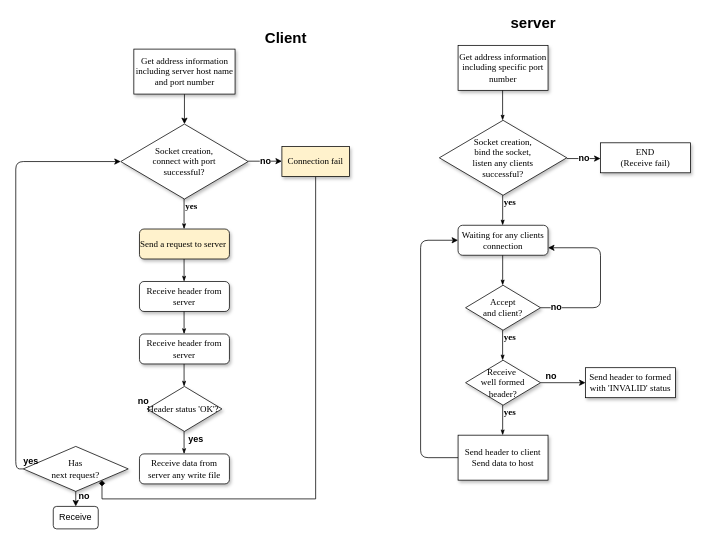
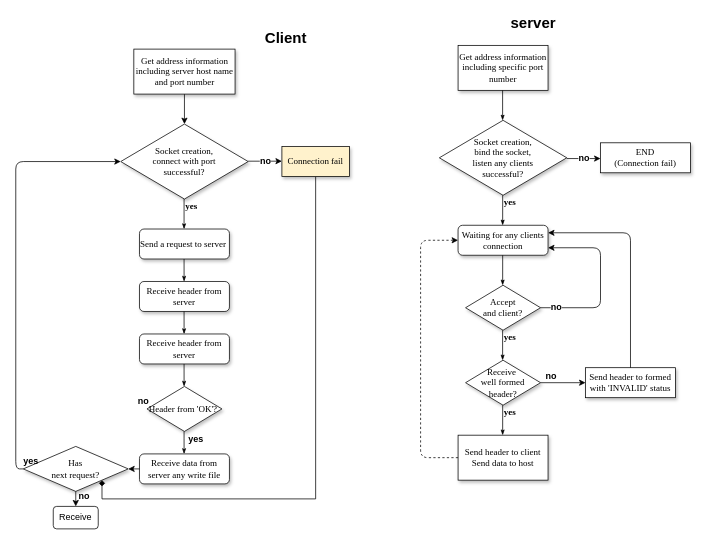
  <mxCell id="0" />
  <mxCell id="1" parent="0" />
  <mxCell id="2" value="Get address information including specific port number" style="rounded=0;whiteSpace=wrap;html=1;shadow=1;labelBackgroundColor=none;strokeWidth=1;fontFamily=Verdana;fontSize=12;align=center;" vertex="1" parent="1"><mxGeometry x="610" y="60" width="120" height="60" as="geometry" /></mxCell>
  <mxCell id="3" value="Socket creation,&lt;br style=&quot;font-size: 12px;&quot;&gt;bind the socket,&lt;br style=&quot;font-size: 12px;&quot;&gt;listen any clients&lt;br style=&quot;font-size: 12px;&quot;&gt;successful?" style="rhombus;whiteSpace=wrap;html=1;rounded=0;shadow=1;labelBackgroundColor=none;strokeWidth=1;fontFamily=Verdana;fontSize=12;align=center;" vertex="1" parent="1"><mxGeometry x="585" y="160" width="170" height="100" as="geometry" /></mxCell>
  <mxCell id="4" value="&lt;b style=&quot;font-size: 12px;&quot;&gt;yes&lt;/b&gt;" style="edgeStyle=orthogonalEdgeStyle;rounded=0;html=1;labelBackgroundColor=none;startSize=5;endArrow=classicThin;endFill=1;endSize=5;jettySize=auto;orthogonalLoop=1;strokeWidth=1;fontFamily=Verdana;fontSize=12;" edge="1" parent="1"><mxGeometry x="-0.5" y="10" relative="1" as="geometry"><mxPoint as="offset" /><mxPoint x="669.469" y="260.005" as="sourcePoint" /><mxPoint x="669.469" y="300.04" as="targetPoint" /><Array as="points"><mxPoint x="669.41" y="300.04" /></Array></mxGeometry></mxCell>
  <mxCell id="5" value="" style="edgeStyle=orthogonalEdgeStyle;rounded=0;html=1;labelBackgroundColor=none;startSize=5;endArrow=classicThin;endFill=1;endSize=5;jettySize=auto;orthogonalLoop=1;strokeWidth=1;fontFamily=Verdana;fontSize=12;" edge="1" parent="1"><mxGeometry x="-0.5" y="10" relative="1" as="geometry"><mxPoint as="offset" /><mxPoint x="669.409" y="120.005" as="sourcePoint" /><mxPoint x="669.409" y="160.04" as="targetPoint" /><Array as="points"><mxPoint x="669.35" y="160.04" /></Array></mxGeometry></mxCell>
  <mxCell id="6" value="Accept&lt;br style=&quot;font-size: 12px;&quot;&gt;and client?" style="rhombus;whiteSpace=wrap;html=1;rounded=0;shadow=1;labelBackgroundColor=none;strokeWidth=1;fontFamily=Verdana;fontSize=12;align=center;" vertex="1" parent="1"><mxGeometry x="620" y="380" width="100" height="60" as="geometry" /></mxCell>
  <mxCell id="7" value="&lt;b style=&quot;font-size: 12px;&quot;&gt;yes&lt;/b&gt;" style="edgeStyle=orthogonalEdgeStyle;rounded=0;html=1;labelBackgroundColor=none;startSize=5;endArrow=classicThin;endFill=1;endSize=5;jettySize=auto;orthogonalLoop=1;strokeWidth=1;fontFamily=Verdana;fontSize=12;" edge="1" parent="1"><mxGeometry x="-0.5" y="10" relative="1" as="geometry"><mxPoint as="offset" /><mxPoint x="669.409" y="440.005" as="sourcePoint" /><mxPoint x="669.409" y="480.04" as="targetPoint" /><Array as="points"><mxPoint x="669.35" y="480.04" /></Array></mxGeometry></mxCell>
  <mxCell id="8" value="Receive&amp;nbsp;&lt;br style=&quot;font-size: 12px;&quot;&gt;well formed header?" style="rhombus;whiteSpace=wrap;html=1;rounded=0;shadow=1;labelBackgroundColor=none;strokeWidth=1;fontFamily=Verdana;fontSize=12;align=center;" vertex="1" parent="1"><mxGeometry x="620" y="480" width="100" height="60" as="geometry" /></mxCell>
  <mxCell id="9" value="&lt;b style=&quot;font-size: 12px;&quot;&gt;yes&lt;/b&gt;" style="edgeStyle=orthogonalEdgeStyle;rounded=0;html=1;labelBackgroundColor=none;startSize=5;endArrow=classicThin;endFill=1;endSize=5;jettySize=auto;orthogonalLoop=1;strokeWidth=1;fontFamily=Verdana;fontSize=12;" edge="1" parent="1"><mxGeometry x="-0.5" y="10" relative="1" as="geometry"><mxPoint as="offset" /><mxPoint x="669.469" y="540.005" as="sourcePoint" /><mxPoint x="669.469" y="580.04" as="targetPoint" /><Array as="points"><mxPoint x="669.41" y="580.04" /></Array></mxGeometry></mxCell>
  <mxCell id="10" value="Send header to client&lt;br style=&quot;font-size: 12px;&quot;&gt;Send data to host" style="rounded=0;whiteSpace=wrap;html=1;shadow=1;labelBackgroundColor=none;strokeWidth=1;fontFamily=Verdana;fontSize=12;align=center;" vertex="1" parent="1"><mxGeometry x="610" y="580" width="120" height="60" as="geometry" /></mxCell>
  <mxCell id="11" value="Waiting for any clients connection" style="rounded=1;whiteSpace=wrap;html=1;shadow=1;labelBackgroundColor=none;strokeWidth=1;fontFamily=Verdana;fontSize=12;align=center;" vertex="1" parent="1"><mxGeometry x="610" y="300" width="120" height="40" as="geometry" /></mxCell>
  <mxCell id="12" value="" style="edgeStyle=orthogonalEdgeStyle;rounded=0;html=1;labelBackgroundColor=none;startSize=5;endArrow=classicThin;endFill=1;endSize=5;jettySize=auto;orthogonalLoop=1;strokeWidth=1;fontFamily=Verdana;fontSize=12;" edge="1" parent="1"><mxGeometry x="-0.5" y="10" relative="1" as="geometry"><mxPoint as="offset" /><mxPoint x="669.469" y="340.005" as="sourcePoint" /><mxPoint x="669.469" y="380.04" as="targetPoint" /><Array as="points"><mxPoint x="669.41" y="380.04" /></Array></mxGeometry></mxCell>
  <mxCell id="13" value="" style="endArrow=classic;html=1;entryX=1;entryY=0.75;entryDx=0;entryDy=0;fontSize=12;" edge="1" parent="1" target="11"><mxGeometry width="50" height="50" relative="1" as="geometry"><mxPoint x="720" y="410" as="sourcePoint" /><mxPoint x="740" y="320" as="targetPoint" /><Array as="points"><mxPoint x="720" y="410" /><mxPoint x="800" y="410" /><mxPoint x="800" y="330" /></Array></mxGeometry></mxCell>
  <mxCell id="14" value="&lt;b style=&quot;font-size: 12px;&quot;&gt;no&lt;/b&gt;" style="edgeLabel;html=1;align=center;verticalAlign=middle;resizable=0;points=[];fontSize=12;" vertex="1" connectable="0" parent="13"><mxGeometry x="-0.825" y="1" relative="1" as="geometry"><mxPoint as="offset" /></mxGeometry></mxCell>
  <mxCell id="15" value="" style="endArrow=classic;html=1;fontSize=12;" edge="1" parent="1"><mxGeometry width="50" height="50" relative="1" as="geometry"><mxPoint x="720" y="510" as="sourcePoint" /><mxPoint x="780" y="510" as="targetPoint" /></mxGeometry></mxCell>
  <mxCell id="16" value="&lt;b style=&quot;font-size: 12px;&quot;&gt;no&lt;/b&gt;" style="edgeLabel;html=1;align=center;verticalAlign=middle;resizable=0;points=[];fontSize=12;" vertex="1" connectable="0" parent="15"><mxGeometry x="-0.59" y="-1" relative="1" as="geometry"><mxPoint x="1" y="-11" as="offset" /></mxGeometry></mxCell>
  <mxCell id="17" value="Send header to formed with 'INVALID' status" style="whiteSpace=wrap;html=1;rounded=0;shadow=1;labelBackgroundColor=none;strokeWidth=1;fontFamily=Verdana;fontSize=12;align=center;spacing=6;" vertex="1" parent="1"><mxGeometry x="780" y="490" width="120" height="40" as="geometry" /></mxCell>
- <mxCell id="19" value="" style="endArrow=classic;html=1;exitX=0;exitY=0.5;exitDx=0;exitDy=0;entryX=0;entryY=0.5;entryDx=0;entryDy=0;fontSize=12;" edge="1" parent="1" source="10" target="11"><mxGeometry width="50" height="50" relative="1" as="geometry"><mxPoint x="550" y="630" as="sourcePoint" /><mxPoint x="560" y="320" as="targetPoint" /><Array as="points"><mxPoint x="560" y="610" /><mxPoint x="560" y="320" /></Array></mxGeometry></mxCell>
+ <mxCell id="18" value="" style="endArrow=classic;html=1;exitX=0.5;exitY=0;exitDx=0;exitDy=0;entryX=1;entryY=0.25;entryDx=0;entryDy=0;fontSize=12;" edge="1" parent="1" source="17" target="11"><mxGeometry width="50" height="50" relative="1" as="geometry"><mxPoint x="840" y="480" as="sourcePoint" /><mxPoint x="840" y="310" as="targetPoint" /><Array as="points"><mxPoint x="840" y="310" /></Array></mxGeometry></mxCell>
+ <mxCell id="19" value="" style="endArrow=classic;html=1;exitX=0;exitY=0.5;exitDx=0;exitDy=0;entryX=0;entryY=0.5;entryDx=0;entryDy=0;fontSize=12;dashed=1;" edge="1" parent="1" source="10" target="11"><mxGeometry width="50" height="50" relative="1" as="geometry"><mxPoint x="550" y="630" as="sourcePoint" /><mxPoint x="560" y="320" as="targetPoint" /><Array as="points"><mxPoint x="560" y="610" /><mxPoint x="560" y="320" /></Array></mxGeometry></mxCell>
  <mxCell id="20" value="&lt;b style=&quot;font-size: 12px;&quot;&gt;no&lt;/b&gt;" style="endArrow=classic;html=1;fontSize=12;" edge="1" parent="1"><mxGeometry width="50" height="50" relative="1" as="geometry"><mxPoint x="755" y="211" as="sourcePoint" /><mxPoint x="800" y="211" as="targetPoint" /></mxGeometry></mxCell>
- <mxCell id="21" value="END&lt;br style=&quot;font-size: 12px;&quot;&gt;(Receive fail)" style="rounded=0;whiteSpace=wrap;html=1;shadow=1;labelBackgroundColor=none;strokeWidth=1;fontFamily=Verdana;fontSize=12;align=center;" vertex="1" parent="1"><mxGeometry x="800" y="190" width="120" height="40" as="geometry" /></mxCell>
+ <mxCell id="21" value="END&lt;br style=&quot;font-size: 12px;&quot;&gt;(Connection fail)" style="rounded=0;whiteSpace=wrap;html=1;shadow=1;labelBackgroundColor=none;strokeWidth=1;fontFamily=Verdana;fontSize=12;align=center;" vertex="1" parent="1"><mxGeometry x="800" y="190" width="120" height="40" as="geometry" /></mxCell>
  <mxCell id="22" value="" style="edgeStyle=orthogonalEdgeStyle;rounded=0;orthogonalLoop=1;jettySize=auto;html=1;fontSize=12;" edge="1" parent="1" source="23" target="24"><mxGeometry relative="1" as="geometry" /></mxCell>
  <mxCell id="23" value="Get address information including server host name and port number" style="rounded=0;whiteSpace=wrap;html=1;shadow=1;labelBackgroundColor=none;strokeWidth=1;fontFamily=Verdana;fontSize=12;align=center;" vertex="1" parent="1"><mxGeometry x="177.5" y="65" width="135" height="60" as="geometry" /></mxCell>
  <mxCell id="24" value="Socket creation,&lt;br style=&quot;font-size: 12px;&quot;&gt;connect with port&lt;br style=&quot;font-size: 12px;&quot;&gt;successful?" style="rhombus;whiteSpace=wrap;html=1;rounded=0;shadow=1;labelBackgroundColor=none;strokeWidth=1;fontFamily=Verdana;fontSize=12;align=center;" vertex="1" parent="1"><mxGeometry x="160" y="165" width="170" height="100" as="geometry" /></mxCell>
  <mxCell id="25" value="&lt;b style=&quot;font-size: 12px;&quot;&gt;yes&lt;/b&gt;" style="edgeStyle=orthogonalEdgeStyle;rounded=0;html=1;labelBackgroundColor=none;startSize=5;endArrow=classicThin;endFill=1;endSize=5;jettySize=auto;orthogonalLoop=1;strokeWidth=1;fontFamily=Verdana;fontSize=12;" edge="1" parent="1"><mxGeometry x="-0.5" y="10" relative="1" as="geometry"><mxPoint as="offset" /><mxPoint x="244.53" y="265.005" as="sourcePoint" /><mxPoint x="244.499" y="305.04" as="targetPoint" /><Array as="points"><mxPoint x="244.44" y="305.04" /></Array></mxGeometry></mxCell>
  <mxCell id="26" value="&lt;b style=&quot;font-size: 12px;&quot;&gt;no&lt;/b&gt;" style="endArrow=classic;html=1;fontSize=12;" edge="1" parent="1"><mxGeometry width="50" height="50" relative="1" as="geometry"><mxPoint x="330" y="214.5" as="sourcePoint" /><mxPoint x="375" y="214.5" as="targetPoint" /></mxGeometry></mxCell>
  <mxCell id="27" style="edgeStyle=orthogonalEdgeStyle;rounded=0;orthogonalLoop=1;jettySize=auto;html=1;entryX=1;entryY=1;entryDx=0;entryDy=0;fontSize=12;endArrow=diamond;" edge="1" parent="1" source="28" target="40"><mxGeometry relative="1" as="geometry"><mxPoint x="140" y="665" as="targetPoint" /><Array as="points"><mxPoint x="420" y="665" /><mxPoint x="135" y="665" /></Array></mxGeometry></mxCell>
  <mxCell id="28" value="Connection fail" style="rounded=0;whiteSpace=wrap;html=1;shadow=1;labelBackgroundColor=none;strokeWidth=1;fontFamily=Verdana;fontSize=12;align=center;fillColor=#fff2cc;" vertex="1" parent="1"><mxGeometry x="375" y="195" width="90" height="40" as="geometry" /></mxCell>
- <mxCell id="29" value="Send a request to server&amp;nbsp;" style="rounded=1;whiteSpace=wrap;html=1;shadow=1;labelBackgroundColor=none;strokeWidth=1;fontFamily=Verdana;fontSize=12;align=center;fillColor=#fff2cc;" vertex="1" parent="1"><mxGeometry x="185" y="305" width="120" height="40" as="geometry" /></mxCell>
+ <mxCell id="29" value="Send a request to server&amp;nbsp;" style="rounded=1;whiteSpace=wrap;html=1;shadow=1;labelBackgroundColor=none;strokeWidth=1;fontFamily=Verdana;fontSize=12;align=center;" vertex="1" parent="1"><mxGeometry x="185" y="305" width="120" height="40" as="geometry" /></mxCell>
  <mxCell id="30" value="Receive header from server" style="rounded=1;whiteSpace=wrap;html=1;shadow=1;labelBackgroundColor=none;strokeWidth=1;fontFamily=Verdana;fontSize=12;align=center;" vertex="1" parent="1"><mxGeometry x="185" y="375" width="120" height="40" as="geometry" /></mxCell>
  <mxCell id="31" value="" style="edgeStyle=orthogonalEdgeStyle;rounded=0;html=1;labelBackgroundColor=none;startSize=5;endArrow=classicThin;endFill=1;endSize=5;jettySize=auto;orthogonalLoop=1;strokeWidth=1;fontFamily=Verdana;fontSize=12;" edge="1" parent="1"><mxGeometry x="-0.5" y="10" relative="1" as="geometry"><mxPoint as="offset" /><mxPoint x="245" y="345" as="sourcePoint" /><mxPoint x="244.509" y="375.04" as="targetPoint" /><Array as="points"><mxPoint x="244.45" y="375.04" /></Array></mxGeometry></mxCell>
  <mxCell id="32" value="" style="edgeStyle=orthogonalEdgeStyle;rounded=0;html=1;labelBackgroundColor=none;startSize=5;endArrow=classicThin;endFill=1;endSize=5;jettySize=auto;orthogonalLoop=1;strokeWidth=1;fontFamily=Verdana;fontSize=12;" edge="1" parent="1"><mxGeometry x="-0.5" y="10" relative="1" as="geometry"><mxPoint as="offset" /><mxPoint x="245" y="415" as="sourcePoint" /><mxPoint x="244.509" y="445.04" as="targetPoint" /><Array as="points"><mxPoint x="244.45" y="445.04" /></Array></mxGeometry></mxCell>
  <mxCell id="33" value="Receive header from server" style="rounded=1;whiteSpace=wrap;html=1;shadow=1;labelBackgroundColor=none;strokeWidth=1;fontFamily=Verdana;fontSize=12;align=center;" vertex="1" parent="1"><mxGeometry x="185" y="445" width="120" height="40" as="geometry" /></mxCell>
- <mxCell id="34" value="Header status 'OK'?&amp;nbsp;" style="rhombus;whiteSpace=wrap;html=1;rounded=0;shadow=1;labelBackgroundColor=none;strokeWidth=1;fontFamily=Verdana;fontSize=12;align=center;" vertex="1" parent="1"><mxGeometry x="195" y="515" width="100" height="60" as="geometry" /></mxCell>
+ <mxCell id="34" value="Header from 'OK'?&amp;nbsp;" style="rhombus;whiteSpace=wrap;html=1;rounded=0;shadow=1;labelBackgroundColor=none;strokeWidth=1;fontFamily=Verdana;fontSize=12;align=center;" vertex="1" parent="1"><mxGeometry x="195" y="515" width="100" height="60" as="geometry" /></mxCell>
  <mxCell id="35" value="" style="edgeStyle=orthogonalEdgeStyle;rounded=0;html=1;labelBackgroundColor=none;startSize=5;endArrow=classicThin;endFill=1;endSize=5;jettySize=auto;orthogonalLoop=1;strokeWidth=1;fontFamily=Verdana;fontSize=12;" edge="1" parent="1"><mxGeometry x="-0.5" y="10" relative="1" as="geometry"><mxPoint as="offset" /><mxPoint x="245" y="485" as="sourcePoint" /><mxPoint x="244.509" y="515.04" as="targetPoint" /><Array as="points"><mxPoint x="244.45" y="515.04" /></Array></mxGeometry></mxCell>
  <mxCell id="36" value="" style="edgeStyle=orthogonalEdgeStyle;rounded=0;html=1;labelBackgroundColor=none;startSize=5;endArrow=classicThin;endFill=1;endSize=5;jettySize=auto;orthogonalLoop=1;strokeWidth=1;fontFamily=Verdana;fontSize=12;" edge="1" parent="1"><mxGeometry x="-0.5" y="10" relative="1" as="geometry"><mxPoint as="offset" /><mxPoint x="244.5" y="575" as="sourcePoint" /><mxPoint x="244.509" y="605.04" as="targetPoint" /><Array as="points"><mxPoint x="245" y="585" /><mxPoint x="245" y="585" /></Array></mxGeometry></mxCell>
  <mxCell id="37" value="yes" style="text;html=1;align=center;verticalAlign=middle;resizable=0;points=[];autosize=1;fontStyle=1;fontSize=12;" vertex="1" parent="1"><mxGeometry x="240" y="575" width="40" height="20" as="geometry" /></mxCell>
  <mxCell id="38" value="Receive data from server any write file" style="rounded=1;whiteSpace=wrap;html=1;shadow=1;labelBackgroundColor=none;strokeWidth=1;fontFamily=Verdana;fontSize=12;align=center;" vertex="1" parent="1"><mxGeometry x="185" y="605" width="120" height="40" as="geometry" /></mxCell>
+ <mxCell id="39" value="" style="endArrow=classic;html=1;exitX=0;exitY=0.5;exitDx=0;exitDy=0;fontSize=12;entryX=1;entryY=0.5;entryDx=0;entryDy=0;" edge="1" parent="1" source="38" target="40"><mxGeometry width="50" height="50" relative="1" as="geometry"><mxPoint x="130" y="645" as="sourcePoint" /><mxPoint x="150" y="625" as="targetPoint" /></mxGeometry></mxCell>
  <mxCell id="40" value="Has&lt;br style=&quot;font-size: 12px;&quot;&gt;next request?" style="rhombus;whiteSpace=wrap;html=1;rounded=0;shadow=1;labelBackgroundColor=none;strokeWidth=1;fontFamily=Verdana;fontSize=12;align=center;" vertex="1" parent="1"><mxGeometry x="30" y="595" width="140" height="60" as="geometry" /></mxCell>
  <mxCell id="41" value="" style="endArrow=classic;html=1;entryX=0;entryY=0.5;entryDx=0;entryDy=0;fontSize=12;" edge="1" parent="1" target="24"><mxGeometry width="50" height="50" relative="1" as="geometry"><mxPoint x="30" y="625" as="sourcePoint" /><mxPoint x="20" y="215" as="targetPoint" /><Array as="points"><mxPoint x="20" y="625" /><mxPoint x="20" y="215" /></Array></mxGeometry></mxCell>
  <mxCell id="42" value="&lt;b style=&quot;font-size: 12px;&quot;&gt;yes&lt;/b&gt;" style="text;html=1;align=center;verticalAlign=middle;resizable=0;points=[];autosize=1;fontSize=12;" vertex="1" parent="1"><mxGeometry x="20" y="605" width="40" height="20" as="geometry" /></mxCell>
  <mxCell id="43" value="" style="endArrow=classic;html=1;exitX=0.5;exitY=1;exitDx=0;exitDy=0;fontSize=12;" edge="1" parent="1" source="40"><mxGeometry width="50" height="50" relative="1" as="geometry"><mxPoint x="90" y="715" as="sourcePoint" /><mxPoint x="100" y="675" as="targetPoint" /></mxGeometry></mxCell>
  <mxCell id="44" value="Receive" style="rounded=1;whiteSpace=wrap;html=1;fontSize=12;" vertex="1" parent="1"><mxGeometry x="70" y="675" width="60" height="30" as="geometry" /></mxCell>
  <mxCell id="45" value="&lt;b style=&quot;font-size: 12px;&quot;&gt;no&lt;/b&gt;" style="text;html=1;align=center;verticalAlign=middle;resizable=0;points=[];autosize=1;fontSize=12;" vertex="1" parent="1"><mxGeometry x="175" y="525" width="30" height="20" as="geometry" /></mxCell>
  <mxCell id="46" value="&lt;b style=&quot;font-size: 12px;&quot;&gt;no&lt;/b&gt;" style="text;html=1;align=center;verticalAlign=middle;resizable=0;points=[];autosize=1;fontSize=12;" vertex="1" parent="1"><mxGeometry x="96" y="652" width="30" height="20" as="geometry" /></mxCell>
  <mxCell id="47" value="&lt;b&gt;&lt;font style=&quot;font-size: 20px&quot;&gt;server&lt;/font&gt;&lt;/b&gt;" style="text;html=1;align=center;verticalAlign=middle;resizable=0;points=[];autosize=1;" vertex="1" parent="1"><mxGeometry x="670" y="20" width="80" height="20" as="geometry" /></mxCell>
  <mxCell id="48" value="&lt;span style=&quot;font-size: 20px;&quot;&gt;&lt;b style=&quot;font-size: 20px;&quot;&gt;Client&lt;/b&gt;&lt;/span&gt;" style="text;html=1;align=center;verticalAlign=middle;resizable=0;points=[];autosize=1;fontSize=20;" vertex="1" parent="1"><mxGeometry x="345" y="35" width="70" height="30" as="geometry" /></mxCell>
